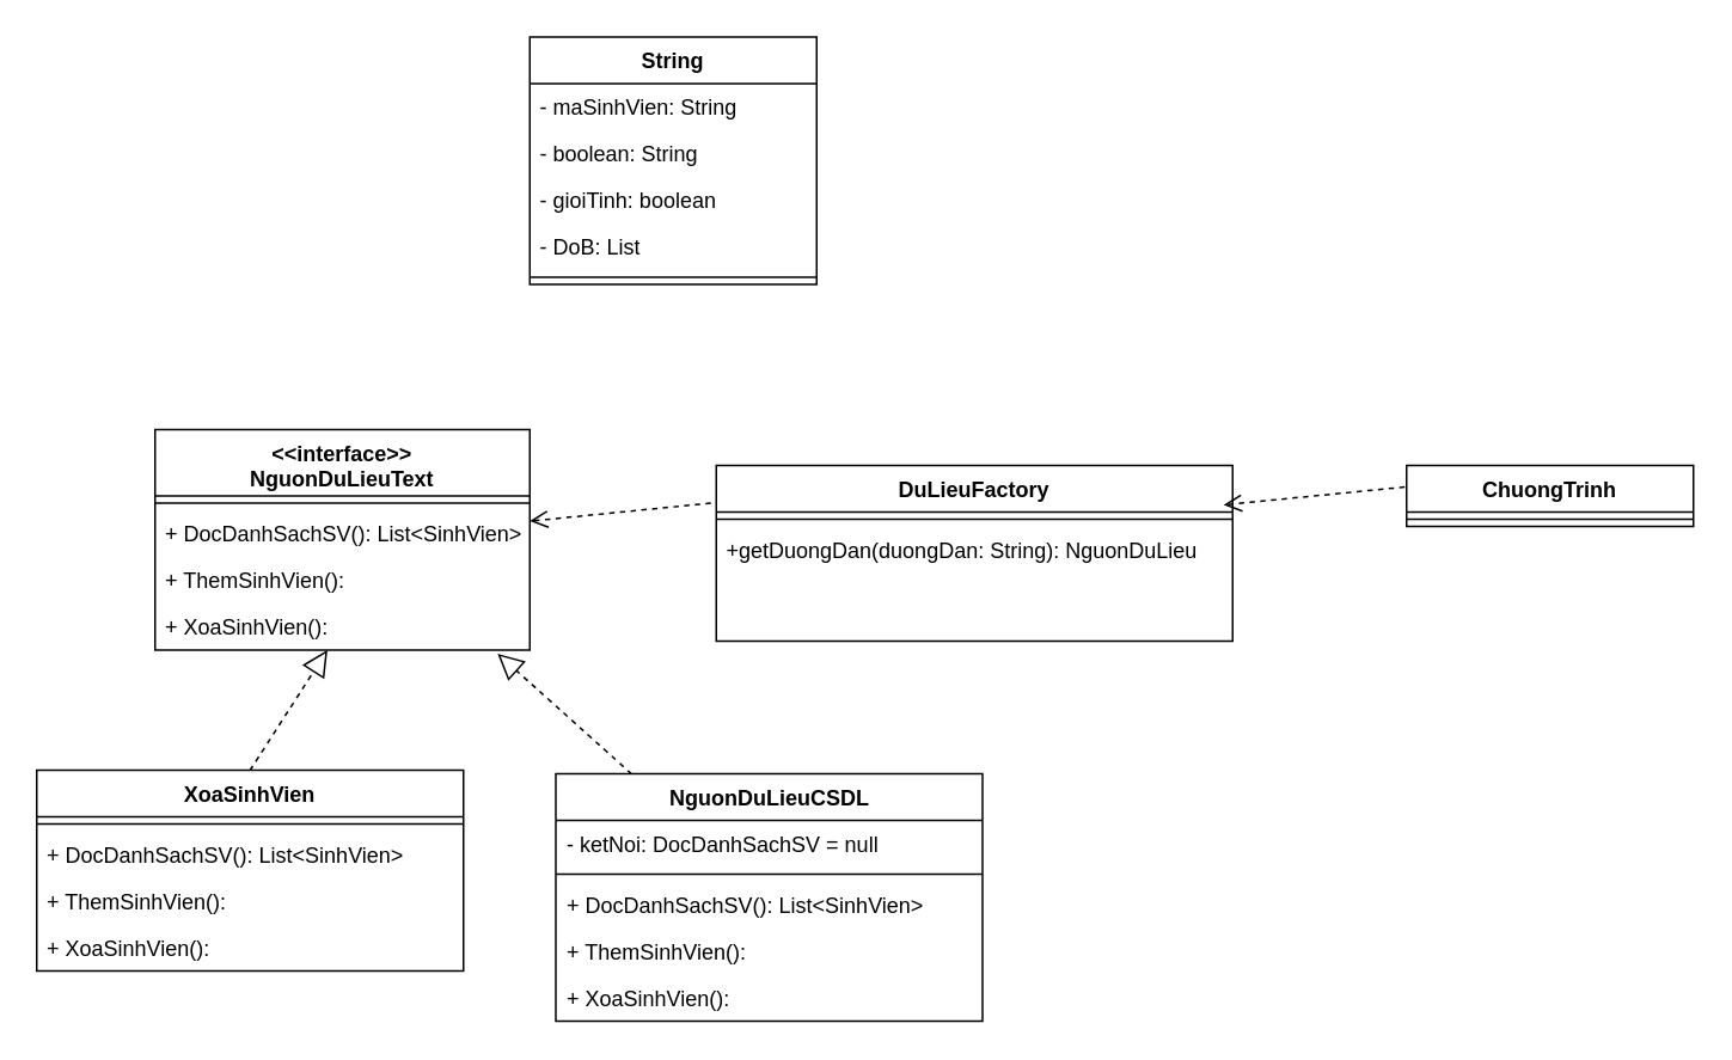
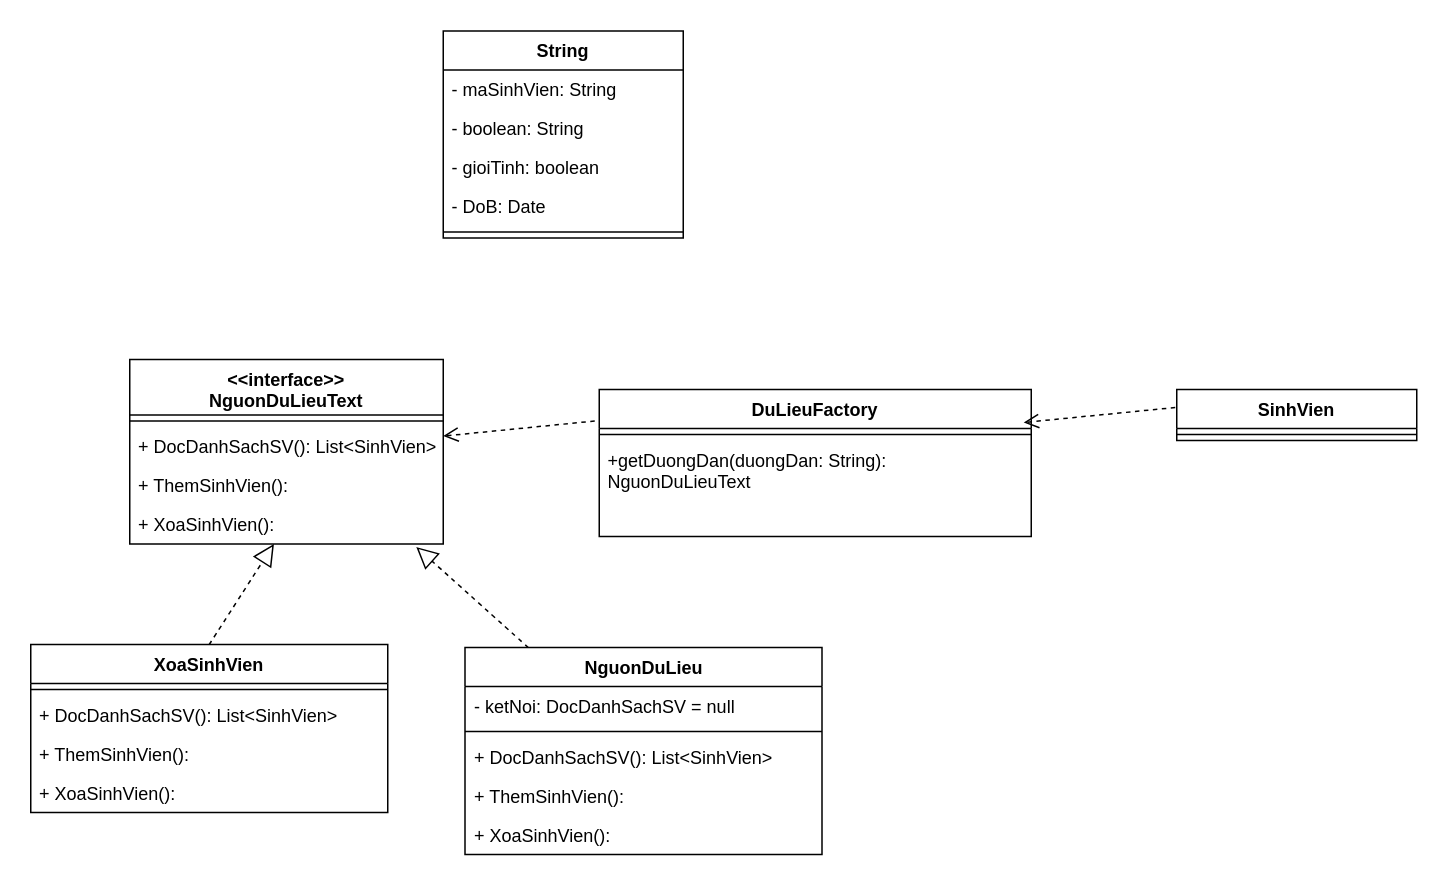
  <mxCell id="0" />
  <mxCell id="1" parent="0" />
  <mxCell id="2" value="&amp;lt;&amp;lt;interface&amp;gt;&amp;gt;&lt;div&gt;NguonDuLieuText&lt;/div&gt;" style="swimlane;fontStyle=1;align=center;verticalAlign=top;childLayout=stackLayout;horizontal=1;startSize=37;horizontalStack=0;resizeParent=1;resizeParentMax=0;resizeLast=0;collapsible=1;marginBottom=0;whiteSpace=wrap;html=1;" parent="1" vertex="1"><mxGeometry x="86" y="239" width="209" height="123" as="geometry" /></mxCell>
  <mxCell id="3" value="" style="line;strokeWidth=1;fillColor=none;align=left;verticalAlign=middle;spacingTop=-1;spacingLeft=3;spacingRight=3;rotatable=0;labelPosition=right;points=[];portConstraint=eastwest;strokeColor=inherit;" parent="2" vertex="1"><mxGeometry y="37" width="209" height="8" as="geometry" /></mxCell>
  <mxCell id="4" value="+ DocDanhSachSV(): List&amp;lt;SinhVien&amp;gt;&lt;div&gt;&lt;br&gt;&lt;/div&gt;" style="text;strokeColor=none;fillColor=none;align=left;verticalAlign=top;spacingLeft=4;spacingRight=4;overflow=hidden;rotatable=0;points=[[0,0.5],[1,0.5]];portConstraint=eastwest;whiteSpace=wrap;html=1;" parent="2" vertex="1"><mxGeometry y="45" width="209" height="26" as="geometry" /></mxCell>
  <mxCell id="5" value="+ ThemSinhVien():" style="text;strokeColor=none;fillColor=none;align=left;verticalAlign=top;spacingLeft=4;spacingRight=4;overflow=hidden;rotatable=0;points=[[0,0.5],[1,0.5]];portConstraint=eastwest;whiteSpace=wrap;html=1;" parent="2" vertex="1"><mxGeometry y="71" width="209" height="26" as="geometry" /></mxCell>
  <mxCell id="6" value="+ XoaSinhVien():" style="text;strokeColor=none;fillColor=none;align=left;verticalAlign=top;spacingLeft=4;spacingRight=4;overflow=hidden;rotatable=0;points=[[0,0.5],[1,0.5]];portConstraint=eastwest;whiteSpace=wrap;html=1;" parent="2" vertex="1"><mxGeometry y="97" width="209" height="26" as="geometry" /></mxCell>
  <mxCell id="7" value="XoaSinhVien" style="swimlane;fontStyle=1;align=center;verticalAlign=top;childLayout=stackLayout;horizontal=1;startSize=26;horizontalStack=0;resizeParent=1;resizeParentMax=0;resizeLast=0;collapsible=1;marginBottom=0;whiteSpace=wrap;html=1;" parent="1" vertex="1"><mxGeometry x="20" y="429" width="238" height="112" as="geometry" /></mxCell>
  <mxCell id="8" value="" style="line;strokeWidth=1;fillColor=none;align=left;verticalAlign=middle;spacingTop=-1;spacingLeft=3;spacingRight=3;rotatable=0;labelPosition=right;points=[];portConstraint=eastwest;strokeColor=inherit;" parent="7" vertex="1"><mxGeometry y="26" width="238" height="8" as="geometry" /></mxCell>
  <mxCell id="9" value="+ DocDanhSachSV(): List&amp;lt;SinhVien&amp;gt;&lt;div&gt;&lt;br&gt;&lt;/div&gt;" style="text;strokeColor=none;fillColor=none;align=left;verticalAlign=top;spacingLeft=4;spacingRight=4;overflow=hidden;rotatable=0;points=[[0,0.5],[1,0.5]];portConstraint=eastwest;whiteSpace=wrap;html=1;" parent="7" vertex="1"><mxGeometry y="34" width="238" height="26" as="geometry" /></mxCell>
  <mxCell id="10" value="+ ThemSinhVien():" style="text;strokeColor=none;fillColor=none;align=left;verticalAlign=top;spacingLeft=4;spacingRight=4;overflow=hidden;rotatable=0;points=[[0,0.5],[1,0.5]];portConstraint=eastwest;whiteSpace=wrap;html=1;" parent="7" vertex="1"><mxGeometry y="60" width="238" height="26" as="geometry" /></mxCell>
  <mxCell id="11" value="+ XoaSinhVien():" style="text;strokeColor=none;fillColor=none;align=left;verticalAlign=top;spacingLeft=4;spacingRight=4;overflow=hidden;rotatable=0;points=[[0,0.5],[1,0.5]];portConstraint=eastwest;whiteSpace=wrap;html=1;" parent="7" vertex="1"><mxGeometry y="86" width="238" height="26" as="geometry" /></mxCell>
  <mxCell id="12" value="" style="endArrow=block;dashed=1;endFill=0;endSize=12;html=1;rounded=0;fontSize=12;curved=1;exitX=0.5;exitY=0;exitDx=0;exitDy=0;" parent="1" source="7" target="6" edge="1"><mxGeometry width="160" relative="1" as="geometry"><mxPoint x="71" y="437" as="sourcePoint" /><mxPoint x="231" y="437" as="targetPoint" /></mxGeometry></mxCell>
  <mxCell id="13" value="String&lt;div&gt;&lt;br&gt;&lt;/div&gt;" style="swimlane;fontStyle=1;align=center;verticalAlign=top;childLayout=stackLayout;horizontal=1;startSize=26;horizontalStack=0;resizeParent=1;resizeParentMax=0;resizeLast=0;collapsible=1;marginBottom=0;whiteSpace=wrap;html=1;" parent="1" vertex="1"><mxGeometry x="295" y="20" width="160" height="138" as="geometry" /></mxCell>
  <mxCell id="14" value="- maSinhVien: String" style="text;strokeColor=none;fillColor=none;align=left;verticalAlign=top;spacingLeft=4;spacingRight=4;overflow=hidden;rotatable=0;points=[[0,0.5],[1,0.5]];portConstraint=eastwest;whiteSpace=wrap;html=1;" parent="13" vertex="1"><mxGeometry y="26" width="160" height="26" as="geometry" /></mxCell>
  <mxCell id="15" value="- boolean: String" style="text;strokeColor=none;fillColor=none;align=left;verticalAlign=top;spacingLeft=4;spacingRight=4;overflow=hidden;rotatable=0;points=[[0,0.5],[1,0.5]];portConstraint=eastwest;whiteSpace=wrap;html=1;" parent="13" vertex="1"><mxGeometry y="52" width="160" height="26" as="geometry" /></mxCell>
  <mxCell id="16" value="- gioiTinh: boolean" style="text;strokeColor=none;fillColor=none;align=left;verticalAlign=top;spacingLeft=4;spacingRight=4;overflow=hidden;rotatable=0;points=[[0,0.5],[1,0.5]];portConstraint=eastwest;whiteSpace=wrap;html=1;" parent="13" vertex="1"><mxGeometry y="78" width="160" height="26" as="geometry" /></mxCell>
- <mxCell id="17" value="- DoB: List" style="text;strokeColor=none;fillColor=none;align=left;verticalAlign=top;spacingLeft=4;spacingRight=4;overflow=hidden;rotatable=0;points=[[0,0.5],[1,0.5]];portConstraint=eastwest;whiteSpace=wrap;html=1;" parent="13" vertex="1"><mxGeometry y="104" width="160" height="26" as="geometry" /></mxCell>
+ <mxCell id="17" value="- DoB: Date" style="text;strokeColor=none;fillColor=none;align=left;verticalAlign=top;spacingLeft=4;spacingRight=4;overflow=hidden;rotatable=0;points=[[0,0.5],[1,0.5]];portConstraint=eastwest;whiteSpace=wrap;html=1;" parent="13" vertex="1"><mxGeometry y="104" width="160" height="26" as="geometry" /></mxCell>
  <mxCell id="18" value="" style="line;strokeWidth=1;fillColor=none;align=left;verticalAlign=middle;spacingTop=-1;spacingLeft=3;spacingRight=3;rotatable=0;labelPosition=right;points=[];portConstraint=eastwest;strokeColor=inherit;" parent="13" vertex="1"><mxGeometry y="130" width="160" height="8" as="geometry" /></mxCell>
- <mxCell id="19" value="NguonDuLieuCSDL&lt;div&gt;&lt;br&gt;&lt;/div&gt;" style="swimlane;fontStyle=1;align=center;verticalAlign=top;childLayout=stackLayout;horizontal=1;startSize=26;horizontalStack=0;resizeParent=1;resizeParentMax=0;resizeLast=0;collapsible=1;marginBottom=0;whiteSpace=wrap;html=1;" parent="1" vertex="1"><mxGeometry x="309.5" y="431" width="238" height="138" as="geometry" /></mxCell>
+ <mxCell id="19" value="NguonDuLieu&lt;div&gt;&lt;br&gt;&lt;/div&gt;" style="swimlane;fontStyle=1;align=center;verticalAlign=top;childLayout=stackLayout;horizontal=1;startSize=26;horizontalStack=0;resizeParent=1;resizeParentMax=0;resizeLast=0;collapsible=1;marginBottom=0;whiteSpace=wrap;html=1;" parent="1" vertex="1"><mxGeometry x="309.5" y="431" width="238" height="138" as="geometry" /></mxCell>
  <mxCell id="20" value="- ketNoi: DocDanhSachSV = null" style="text;strokeColor=none;fillColor=none;align=left;verticalAlign=top;spacingLeft=4;spacingRight=4;overflow=hidden;rotatable=0;points=[[0,0.5],[1,0.5]];portConstraint=eastwest;whiteSpace=wrap;html=1;" parent="19" vertex="1"><mxGeometry y="26" width="238" height="26" as="geometry" /></mxCell>
  <mxCell id="21" value="" style="line;strokeWidth=1;fillColor=none;align=left;verticalAlign=middle;spacingTop=-1;spacingLeft=3;spacingRight=3;rotatable=0;labelPosition=right;points=[];portConstraint=eastwest;strokeColor=inherit;" parent="19" vertex="1"><mxGeometry y="52" width="238" height="8" as="geometry" /></mxCell>
  <mxCell id="22" value="+ DocDanhSachSV(): List&amp;lt;SinhVien&amp;gt;&lt;div&gt;&lt;br&gt;&lt;/div&gt;" style="text;strokeColor=none;fillColor=none;align=left;verticalAlign=top;spacingLeft=4;spacingRight=4;overflow=hidden;rotatable=0;points=[[0,0.5],[1,0.5]];portConstraint=eastwest;whiteSpace=wrap;html=1;" parent="19" vertex="1"><mxGeometry y="60" width="238" height="26" as="geometry" /></mxCell>
  <mxCell id="23" value="+ ThemSinhVien():" style="text;strokeColor=none;fillColor=none;align=left;verticalAlign=top;spacingLeft=4;spacingRight=4;overflow=hidden;rotatable=0;points=[[0,0.5],[1,0.5]];portConstraint=eastwest;whiteSpace=wrap;html=1;" parent="19" vertex="1"><mxGeometry y="86" width="238" height="26" as="geometry" /></mxCell>
  <mxCell id="24" value="+ XoaSinhVien():" style="text;strokeColor=none;fillColor=none;align=left;verticalAlign=top;spacingLeft=4;spacingRight=4;overflow=hidden;rotatable=0;points=[[0,0.5],[1,0.5]];portConstraint=eastwest;whiteSpace=wrap;html=1;" parent="19" vertex="1"><mxGeometry y="112" width="238" height="26" as="geometry" /></mxCell>
  <mxCell id="25" value="" style="endArrow=block;dashed=1;endFill=0;endSize=12;html=1;rounded=0;fontSize=12;curved=1;entryX=0.914;entryY=1.077;entryDx=0;entryDy=0;entryPerimeter=0;" parent="1" source="19" target="6" edge="1"><mxGeometry width="160" relative="1" as="geometry"><mxPoint x="201" y="531" as="sourcePoint" /><mxPoint x="268" y="345" as="targetPoint" /></mxGeometry></mxCell>
  <mxCell id="26" value="DuLieuFactory&lt;div&gt;&lt;br&gt;&lt;/div&gt;" style="swimlane;fontStyle=1;align=center;verticalAlign=top;childLayout=stackLayout;horizontal=1;startSize=26;horizontalStack=0;resizeParent=1;resizeParentMax=0;resizeLast=0;collapsible=1;marginBottom=0;whiteSpace=wrap;html=1;" parent="1" vertex="1"><mxGeometry x="399" y="259" width="288" height="98" as="geometry" /></mxCell>
  <mxCell id="27" value="" style="line;strokeWidth=1;fillColor=none;align=left;verticalAlign=middle;spacingTop=-1;spacingLeft=3;spacingRight=3;rotatable=0;labelPosition=right;points=[];portConstraint=eastwest;strokeColor=inherit;" parent="26" vertex="1"><mxGeometry y="26" width="288" height="8" as="geometry" /></mxCell>
- <mxCell id="28" value="+getDuongDan(duongDan: String): NguonDuLieu" style="text;strokeColor=none;fillColor=none;align=left;verticalAlign=top;spacingLeft=4;spacingRight=4;overflow=hidden;rotatable=0;points=[[0,0.5],[1,0.5]];portConstraint=eastwest;whiteSpace=wrap;html=1;" parent="26" vertex="1"><mxGeometry y="34" width="288" height="64" as="geometry" /></mxCell>
+ <mxCell id="28" value="+getDuongDan(duongDan: String): NguonDuLieuText" style="text;strokeColor=none;fillColor=none;align=left;verticalAlign=top;spacingLeft=4;spacingRight=4;overflow=hidden;rotatable=0;points=[[0,0.5],[1,0.5]];portConstraint=eastwest;whiteSpace=wrap;html=1;" parent="26" vertex="1"><mxGeometry y="34" width="288" height="64" as="geometry" /></mxCell>
  <mxCell id="29" value="" style="html=1;verticalAlign=bottom;endArrow=open;dashed=1;endSize=8;curved=0;rounded=0;fontSize=12;" parent="1" target="2" edge="1"><mxGeometry relative="1" as="geometry"><mxPoint x="396" y="280" as="sourcePoint" /><mxPoint x="316" y="245" as="targetPoint" /></mxGeometry></mxCell>
- <mxCell id="30" value="ChuongTrinh&lt;div&gt;&lt;br&gt;&lt;/div&gt;" style="swimlane;fontStyle=1;align=center;verticalAlign=top;childLayout=stackLayout;horizontal=1;startSize=26;horizontalStack=0;resizeParent=1;resizeParentMax=0;resizeLast=0;collapsible=1;marginBottom=0;whiteSpace=wrap;html=1;" parent="1" vertex="1"><mxGeometry x="784" y="259" width="160" height="34" as="geometry" /></mxCell>
+ <mxCell id="30" value="SinhVien&lt;div&gt;&lt;br&gt;&lt;/div&gt;" style="swimlane;fontStyle=1;align=center;verticalAlign=top;childLayout=stackLayout;horizontal=1;startSize=26;horizontalStack=0;resizeParent=1;resizeParentMax=0;resizeLast=0;collapsible=1;marginBottom=0;whiteSpace=wrap;html=1;" parent="1" vertex="1"><mxGeometry x="784" y="259" width="160" height="34" as="geometry" /></mxCell>
  <mxCell id="31" value="" style="line;strokeWidth=1;fillColor=none;align=left;verticalAlign=middle;spacingTop=-1;spacingLeft=3;spacingRight=3;rotatable=0;labelPosition=right;points=[];portConstraint=eastwest;strokeColor=inherit;" parent="30" vertex="1"><mxGeometry y="26" width="160" height="8" as="geometry" /></mxCell>
  <mxCell id="32" value="" style="html=1;verticalAlign=bottom;endArrow=open;dashed=1;endSize=8;curved=0;rounded=0;fontSize=12;" parent="1" edge="1"><mxGeometry relative="1" as="geometry"><mxPoint x="783" y="271" as="sourcePoint" /><mxPoint x="682" y="281" as="targetPoint" /></mxGeometry></mxCell>
